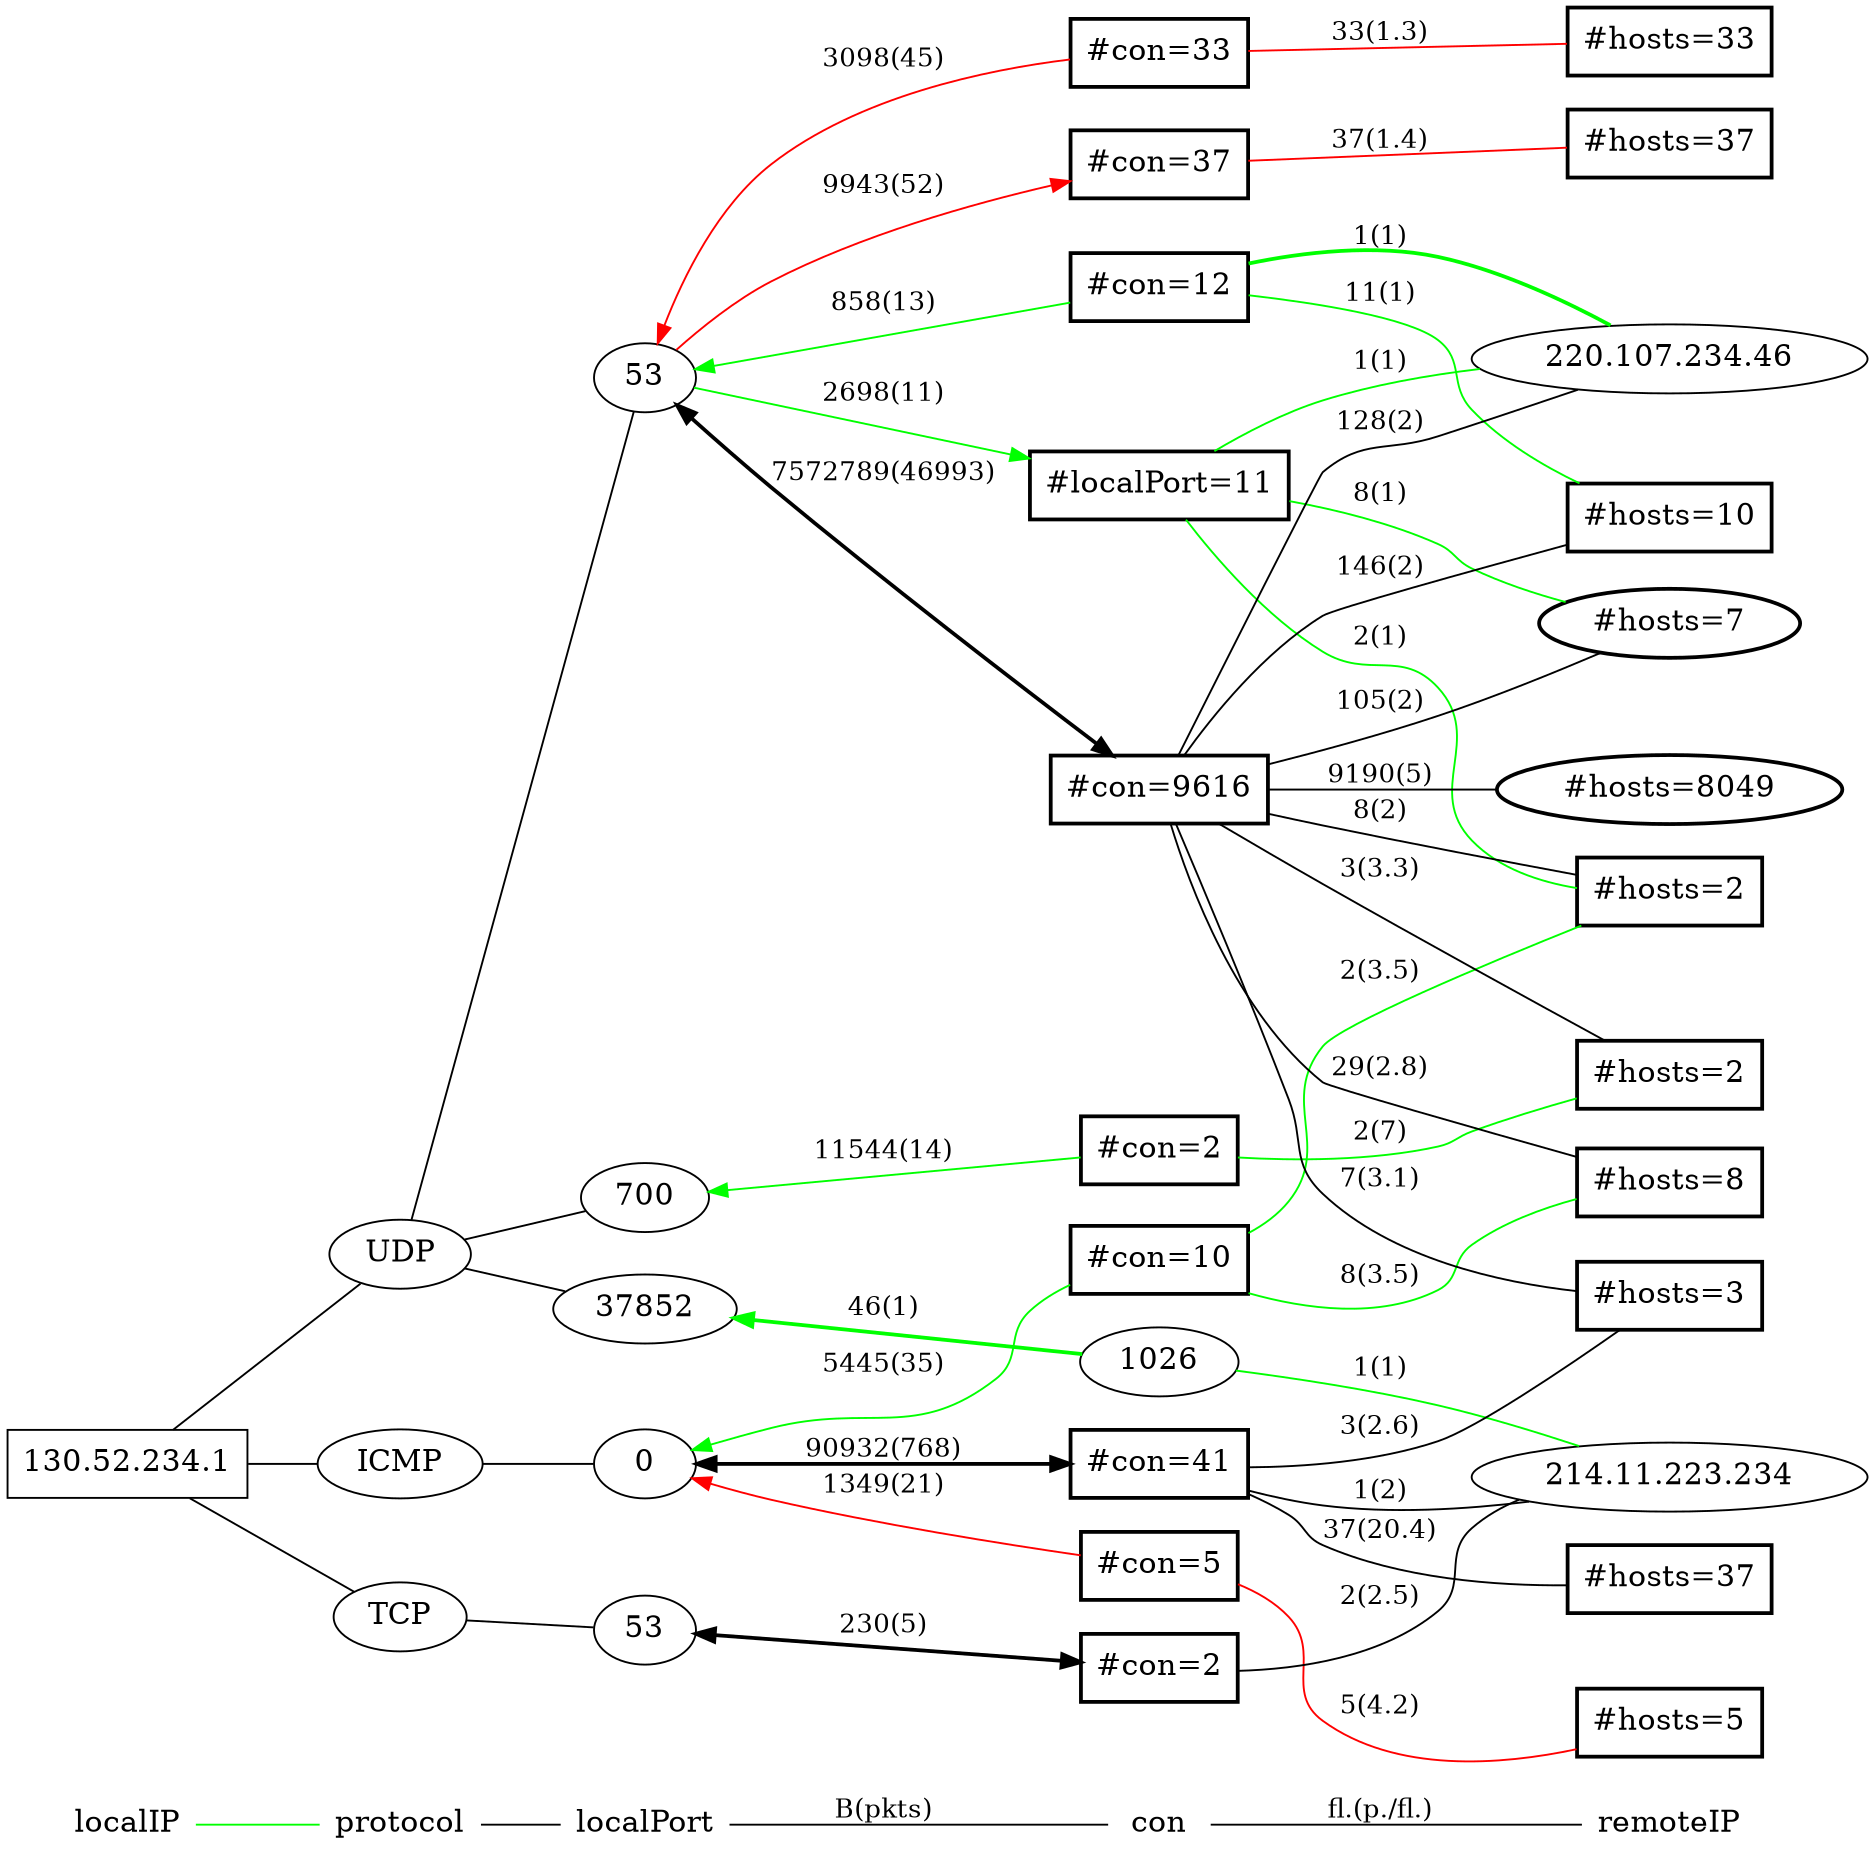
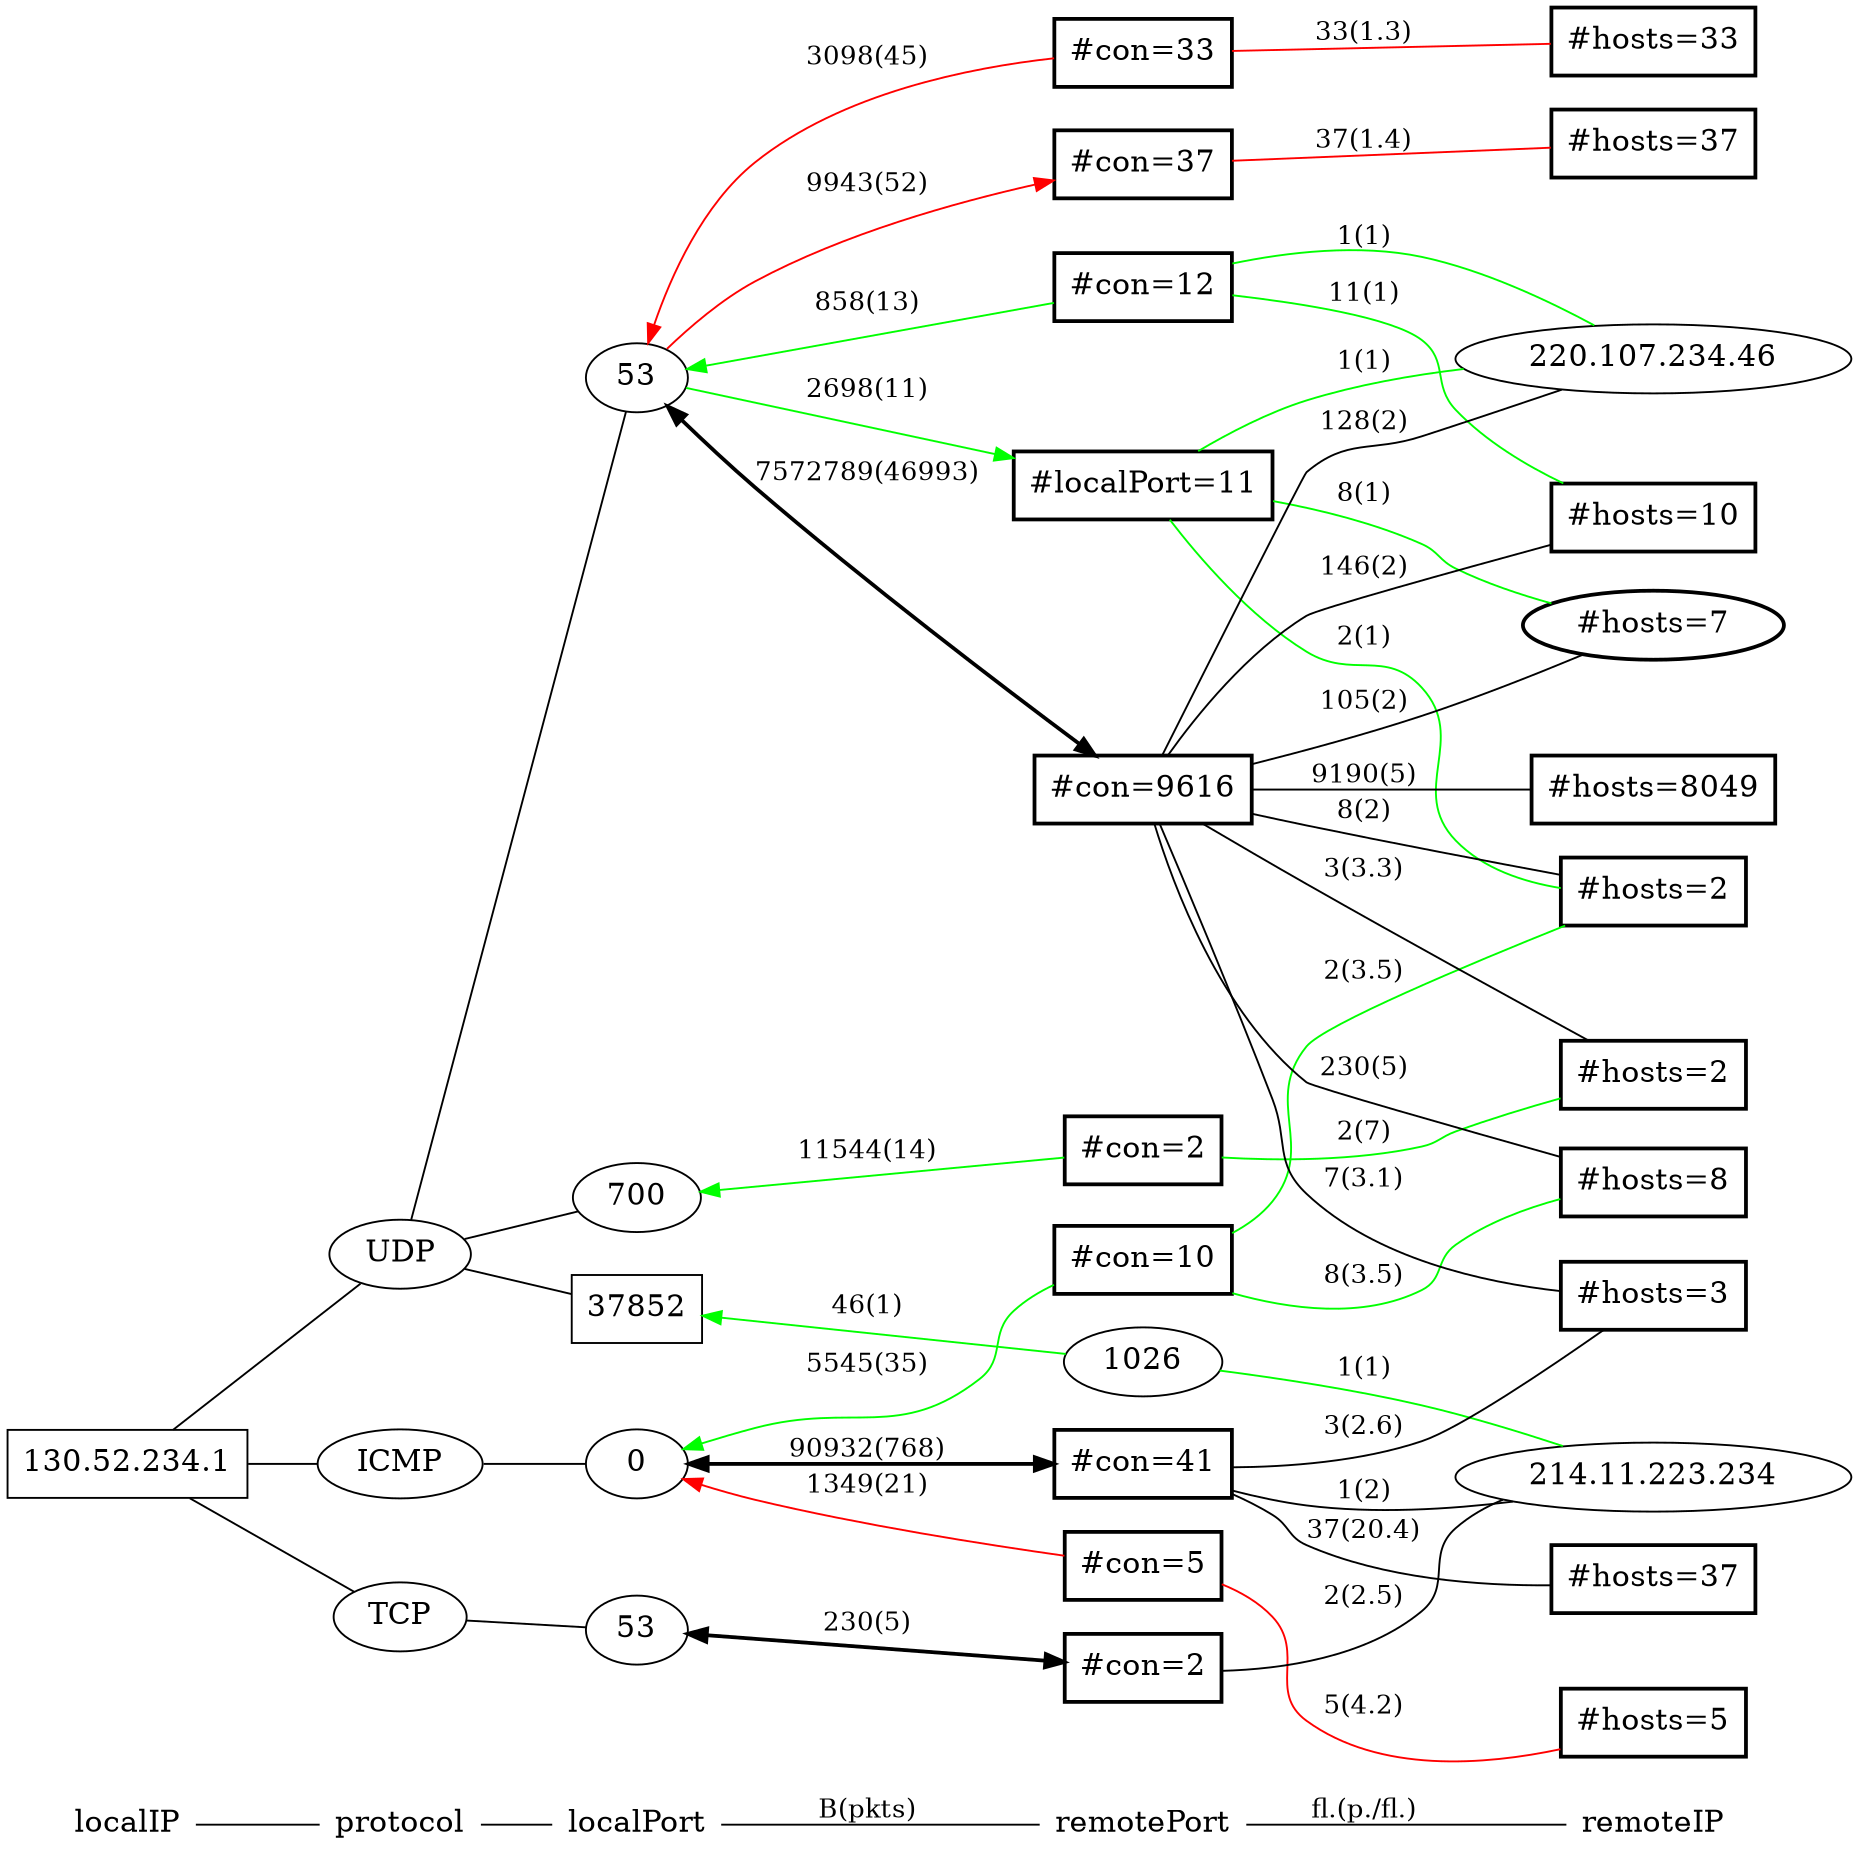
  graph {
    rankdir=LR
    node [fontsize=16 shape=box style=bold]
    localIP [shape=plaintext style=""]
    n2 [label="130.52.234.1" style=""]
    protocol [shape=plaintext style=""]
    n4 [label=UDP shape=ellipse style=""]
    n5 [label=ICMP shape=ellipse style=""]
    n6 [label=TCP shape=ellipse style=""]
    localPort [shape=plaintext style=""]
    n8 [label=53 shape=ellipse style=""]
    n9 [label=700 shape=ellipse style=""]
-   n10 [label=37852 shape=ellipse style=""]
+   n10 [label=37852 style=""]
    n11 [label=0 shape=ellipse style=""]
    n12 [label=53 shape=ellipse style=""]
-   remotePort [shape=plaintext label=con style=""]
+   remotePort [shape=plaintext style=""]
    n14 [label=1026 shape=ellipse style=""]
    n15 [label="#con=2"]
    n16 [label="#con=33"]
    n17 [label="#con=37"]
    n18 [label="#con=5"]
    n19 [label="#con=10"]
    n20 [label="#localPort=11"]
    n21 [label="#con=41"]
    n22 [label="#con=12"]
    n23 [label="#con=9616"]
    n24 [label="#con=2"]
    remoteIP [shape=plaintext style=""]
    n26 [label="214.11.223.234" shape=ellipse style=""]
    n27 [label="220.107.234.46" shape=ellipse style=""]
    n28 [label="#hosts=3"]
    n29 [label="#hosts=37"]
    n30 [label="#hosts=8"]
    n31 [label="#hosts=33"]
    n32 [label="#hosts=2"]
    n33 [label="#hosts=7" shape=ellipse]
    n34 [label="#hosts=2"]
    n35 [label="#hosts=37"]
-   n36 [label="#hosts=8049" shape=ellipse]
+   n36 [label="#hosts=8049"]
    n37 [label="#hosts=10"]
    n38 [label="#hosts=5"]
    subgraph sub_1 {
      rank=same
      localIP
      n2
    }
    subgraph sub_2 {
      rank=same
      protocol
      n4
      n5
      n6
    }
    subgraph sub_3 {
      rank=same
      localPort
      n8
      n9
      n10
      n11
      n12
    }
    subgraph sub_4 {
      rank=same
      remotePort
      n14
      n15
      n16
      n17
      n18
      n19
      n20
      n21
      n22
      n23
      n24
    }
    subgraph sub_5 {
      rank=same
      remoteIP
      n26
      n27
      n28
      n29
      n30
      n31
      n32
      n33
      n34
      n35
      n36
      n37
      n38
    }
-   localIP -- protocol [color=green]
+   localIP -- protocol
    n2 -- n4
    n2 -- n5
    n2 -- n6
    protocol -- localPort
    n4 -- n8
    n4 -- n9
    n4 -- n10
    n5 -- n11
    n6 -- n12
    localPort -- remotePort [label="B(pkts)"]
    n8 -- n16 [color=red dir=back label="3098(45)"]
    n8 -- n17 [color=red dir=forward label="9943(52)"]
    n8 -- n20 [color=green dir=forward label="2698(11)"]
    n8 -- n22 [color=green dir=back label="858(13)"]
    n8 -- n23 [dir=both label="7572789(46993)" style=bold]
    n9 -- n15 [color=green dir=back label="11544(14)"]
-   n10 -- n14 [color=green dir=back label="46(1)" style=bold]
+   n10 -- n14 [color=green dir=back label="46(1)"]
    n11 -- n18 [color=red dir=back label="1349(21)"]
-   n11 -- n19 [color=green dir=back label="5445(35)"]
+   n11 -- n19 [color=green dir=back label="5545(35)"]
    n11 -- n21 [dir=both label="90932(768)" style=bold]
    n12 -- n24 [dir=both label="230(5)" style=bold]
    remotePort -- remoteIP [label="fl.(p./fl.)"]
    n14 -- n26 [color=green label="1(1)"]
    n15 -- n32 [color=green label="2(7)"]
    n16 -- n31 [color=red label="33(1.3)"]
    n17 -- n35 [color=red label="37(1.4)"]
    n18 -- n38 [color=red label="5(4.2)"]
    n19 -- n30 [color=green label="8(3.5)"]
    n19 -- n34 [color=green label="2(3.5)"]
    n20 -- n27 [color=green label="1(1)"]
    n20 -- n33 [color=green label="8(1)"]
    n20 -- n34 [color=green label="2(1)"]
    n21 -- n26 [label="1(2)"]
    n21 -- n28 [label="3(2.6)"]
    n21 -- n29 [label="37(20.4)"]
-   n22 -- n27 [color=green label="1(1)" style=bold]
+   n22 -- n27 [color=green label="1(1)"]
    n22 -- n37 [color=green label="11(1)"]
    n23 -- n27 [label="128(2)"]
    n23 -- n28 [label="7(3.1)"]
-   n23 -- n30 [label="29(2.8)"]
+   n23 -- n30 [label="230(5)"]
    n23 -- n32 [label="3(3.3)"]
    n23 -- n33 [label="105(2)"]
    n23 -- n34 [label="8(2)"]
    n23 -- n36 [label="9190(5)"]
    n23 -- n37 [label="146(2)"]
    n24 -- n26 [label="2(2.5)"]
  }
